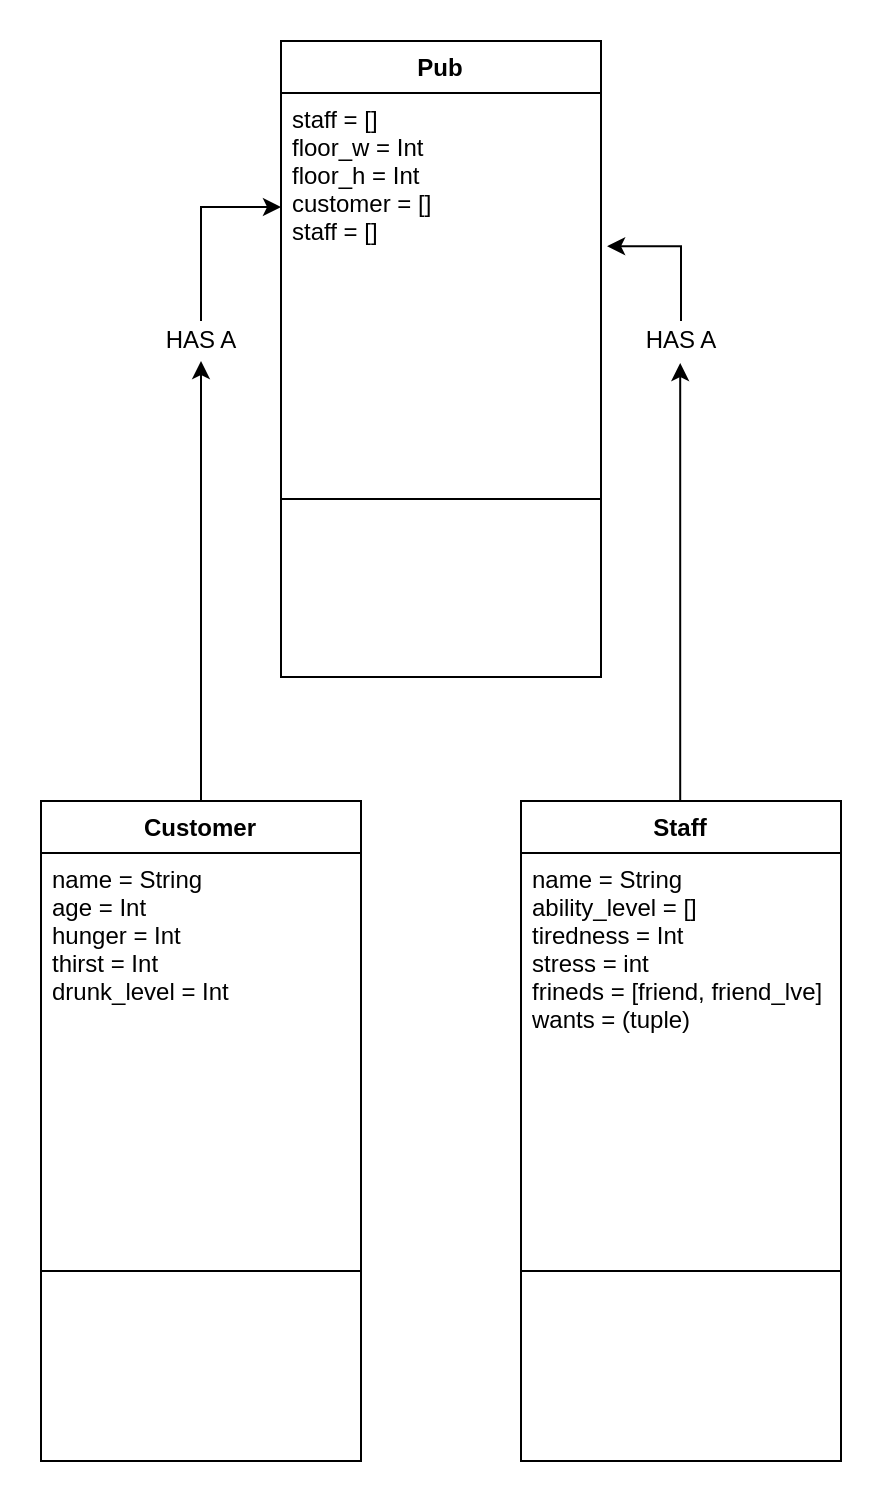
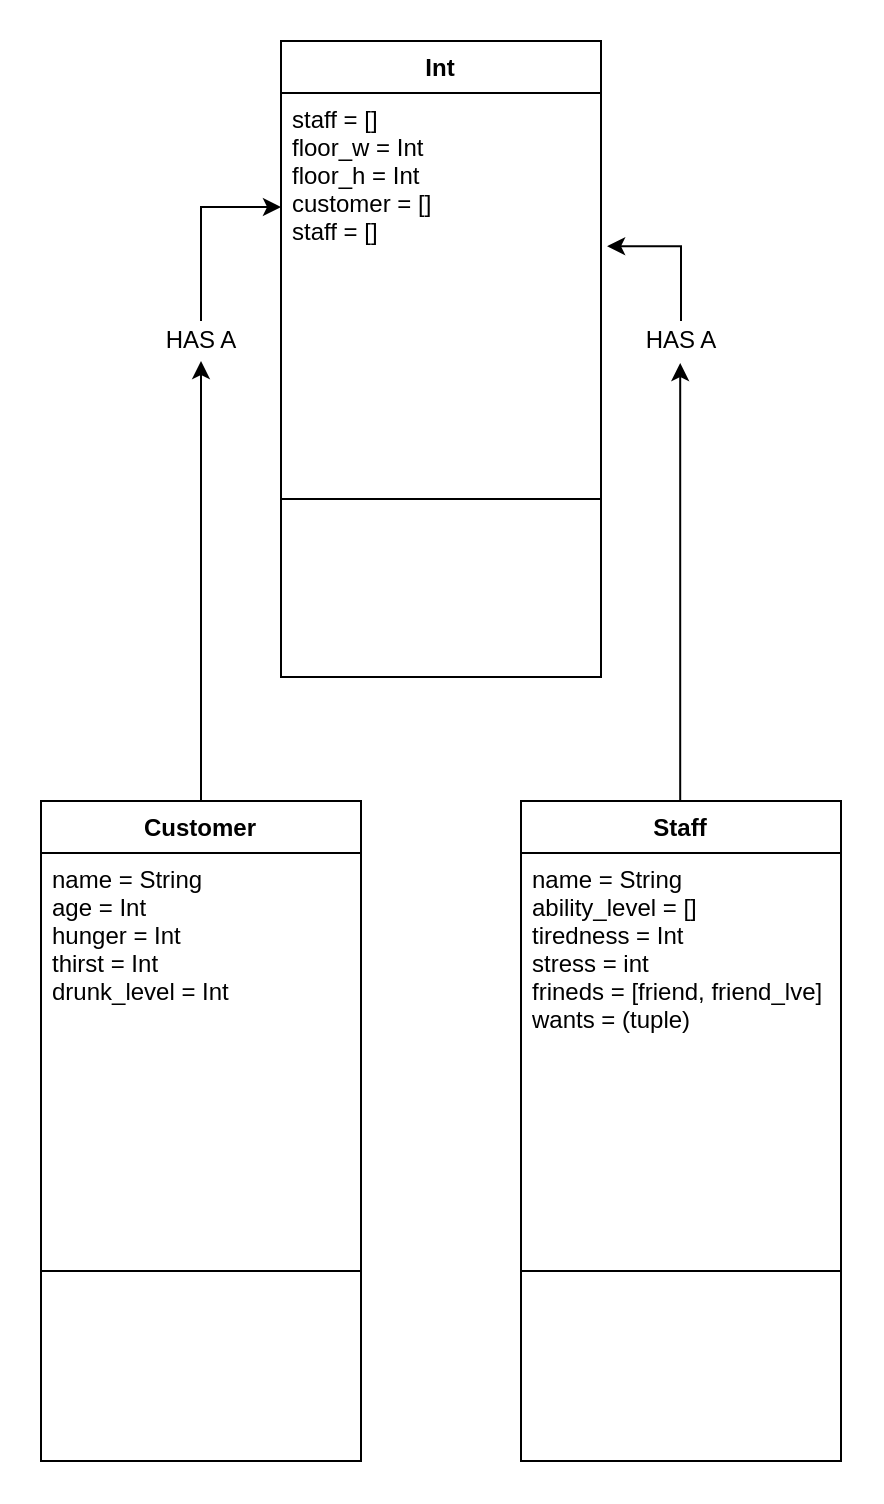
  <mxCell id="0" />
  <mxCell id="1" parent="0" />
  <mxCell id="2" style="edgeStyle=orthogonalEdgeStyle;rounded=0;orthogonalLoop=1;jettySize=auto;html=1;" edge="1" parent="1" source="3" target="11"><mxGeometry relative="1" as="geometry" /></mxCell>
  <mxCell id="3" value="Customer" style="swimlane;fontStyle=1;align=center;verticalAlign=top;childLayout=stackLayout;horizontal=1;startSize=26;horizontalStack=0;resizeParent=1;resizeParentMax=0;resizeLast=0;collapsible=1;marginBottom=0;" vertex="1" parent="1"><mxGeometry x="20" y="400" width="160" height="330" as="geometry" /></mxCell>
  <mxCell id="4" value="name = String&#10;age = Int&#10;hunger = Int&#10;thirst = Int&#10;drunk_level = Int&#10;&#10;&#10;" style="text;strokeColor=none;fillColor=none;align=left;verticalAlign=top;spacingLeft=4;spacingRight=4;overflow=hidden;rotatable=0;points=[[0,0.5],[1,0.5]];portConstraint=eastwest;" vertex="1" parent="3"><mxGeometry y="26" width="160" height="114" as="geometry" /></mxCell>
  <mxCell id="5" value="" style="line;strokeWidth=1;fillColor=none;align=left;verticalAlign=middle;spacingTop=-1;spacingLeft=3;spacingRight=3;rotatable=0;labelPosition=right;points=[];portConstraint=eastwest;" vertex="1" parent="3"><mxGeometry y="140" width="160" height="190" as="geometry" /></mxCell>
  <mxCell id="6" style="edgeStyle=orthogonalEdgeStyle;rounded=0;orthogonalLoop=1;jettySize=auto;html=1;entryX=0.492;entryY=1.05;entryDx=0;entryDy=0;entryPerimeter=0;" edge="1" parent="1" source="7" target="16"><mxGeometry relative="1" as="geometry"><Array as="points"><mxPoint x="340" y="181" /></Array></mxGeometry></mxCell>
  <mxCell id="7" value="Staff" style="swimlane;fontStyle=1;align=center;verticalAlign=top;childLayout=stackLayout;horizontal=1;startSize=26;horizontalStack=0;resizeParent=1;resizeParentMax=0;resizeLast=0;collapsible=1;marginBottom=0;" vertex="1" parent="1"><mxGeometry x="260" y="400" width="160" height="330" as="geometry" /></mxCell>
  <mxCell id="8" value="name = String&#10;ability_level = []&#10;tiredness = Int&#10;stress = int&#10;frineds = [friend, friend_lve]&#10;wants = (tuple)&#10;&#10;" style="text;strokeColor=none;fillColor=none;align=left;verticalAlign=top;spacingLeft=4;spacingRight=4;overflow=hidden;rotatable=0;points=[[0,0.5],[1,0.5]];portConstraint=eastwest;" vertex="1" parent="7"><mxGeometry y="26" width="160" height="114" as="geometry" /></mxCell>
  <mxCell id="9" value="" style="line;strokeWidth=1;fillColor=none;align=left;verticalAlign=middle;spacingTop=-1;spacingLeft=3;spacingRight=3;rotatable=0;labelPosition=right;points=[];portConstraint=eastwest;" vertex="1" parent="7"><mxGeometry y="140" width="160" height="190" as="geometry" /></mxCell>
  <mxCell id="10" style="edgeStyle=orthogonalEdgeStyle;rounded=0;orthogonalLoop=1;jettySize=auto;html=1;entryX=0;entryY=0.5;entryDx=0;entryDy=0;" edge="1" parent="1" source="11" target="13"><mxGeometry relative="1" as="geometry"><mxPoint x="100" y="100" as="targetPoint" /><Array as="points"><mxPoint x="100" y="103" /></Array></mxGeometry></mxCell>
  <mxCell id="11" value="HAS A" style="text;html=1;align=center;verticalAlign=middle;resizable=0;points=[];autosize=1;" vertex="1" parent="1"><mxGeometry x="75" y="160" width="50" height="20" as="geometry" /></mxCell>
- <mxCell id="12" value="Pub" style="swimlane;fontStyle=1;align=center;verticalAlign=top;childLayout=stackLayout;horizontal=1;startSize=26;horizontalStack=0;resizeParent=1;resizeParentMax=0;resizeLast=0;collapsible=1;marginBottom=0;" vertex="1" parent="1"><mxGeometry x="140" y="20" width="160" height="318" as="geometry" /></mxCell>
+ <mxCell id="12" value="Int" style="swimlane;fontStyle=1;align=center;verticalAlign=top;childLayout=stackLayout;horizontal=1;startSize=26;horizontalStack=0;resizeParent=1;resizeParentMax=0;resizeLast=0;collapsible=1;marginBottom=0;" vertex="1" parent="1"><mxGeometry x="140" y="20" width="160" height="318" as="geometry" /></mxCell>
  <mxCell id="13" value="staff = []&#10;floor_w = Int&#10;floor_h = Int&#10;customer = []&#10;staff = []&#10;" style="text;strokeColor=none;fillColor=none;align=left;verticalAlign=top;spacingLeft=4;spacingRight=4;overflow=hidden;rotatable=0;points=[[0,0.5],[1,0.5]];portConstraint=eastwest;" vertex="1" parent="12"><mxGeometry y="26" width="160" height="114" as="geometry" /></mxCell>
  <mxCell id="14" value="" style="line;strokeWidth=1;fillColor=none;align=left;verticalAlign=middle;spacingTop=-1;spacingLeft=3;spacingRight=3;rotatable=0;labelPosition=right;points=[];portConstraint=eastwest;" vertex="1" parent="12"><mxGeometry y="140" width="160" height="178" as="geometry" /></mxCell>
  <mxCell id="15" style="edgeStyle=orthogonalEdgeStyle;rounded=0;orthogonalLoop=1;jettySize=auto;html=1;entryX=1.019;entryY=0.672;entryDx=0;entryDy=0;entryPerimeter=0;" edge="1" parent="1" source="16" target="13"><mxGeometry relative="1" as="geometry"><Array as="points"><mxPoint x="340" y="123" /></Array></mxGeometry></mxCell>
  <mxCell id="16" value="HAS A" style="text;html=1;align=center;verticalAlign=middle;resizable=0;points=[];autosize=1;" vertex="1" parent="1"><mxGeometry x="315" y="160" width="50" height="20" as="geometry" /></mxCell>
